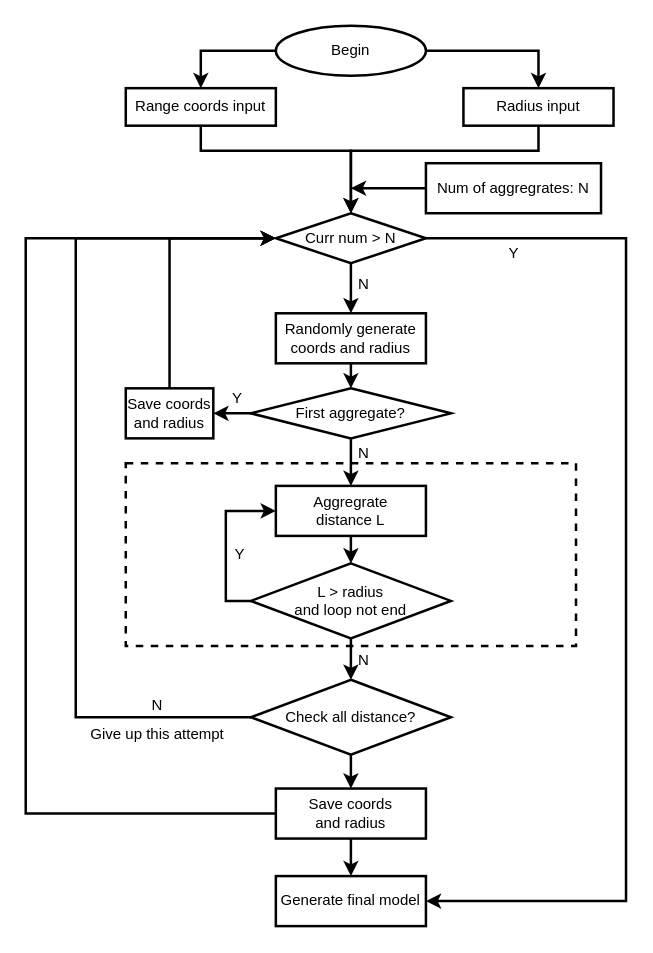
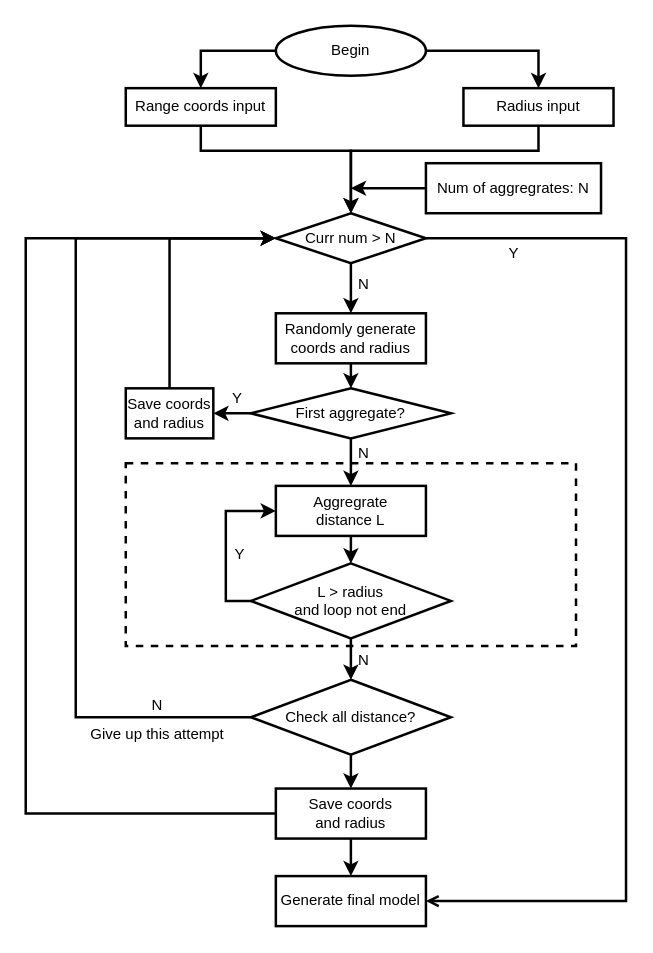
  <mxCell id="0" />
  <mxCell id="1" parent="0" />
  <mxCell id="2" value="N" style="text;html=1;align=center;verticalAlign=middle;resizable=0;points=[];autosize=1;strokeColor=none;fillColor=none;strokeWidth=2;" vertex="1" parent="1"><mxGeometry x="275" y="513" width="30" height="30" as="geometry" /></mxCell>
  <mxCell id="3" value="" style="rounded=0;whiteSpace=wrap;html=1;fillColor=none;strokeWidth=2;dashed=1;" vertex="1" parent="1"><mxGeometry x="100" y="370" width="360" height="146" as="geometry" /></mxCell>
  <mxCell id="4" style="edgeStyle=orthogonalEdgeStyle;rounded=0;orthogonalLoop=1;jettySize=auto;html=1;entryX=0.5;entryY=0;entryDx=0;entryDy=0;exitX=0;exitY=0.5;exitDx=0;exitDy=0;strokeWidth=2;" edge="1" parent="1" source="6" target="7"><mxGeometry relative="1" as="geometry"><Array as="points"><mxPoint x="160" y="40" /></Array></mxGeometry></mxCell>
  <mxCell id="5" style="edgeStyle=orthogonalEdgeStyle;rounded=0;orthogonalLoop=1;jettySize=auto;html=1;exitX=1;exitY=0.5;exitDx=0;exitDy=0;entryX=0.5;entryY=0;entryDx=0;entryDy=0;strokeWidth=2;" edge="1" parent="1" source="6" target="9"><mxGeometry relative="1" as="geometry" /></mxCell>
  <mxCell id="6" value="Begin" style="ellipse;whiteSpace=wrap;html=1;strokeWidth=2;" vertex="1" parent="1"><mxGeometry x="220" y="20" width="120" height="40" as="geometry" /></mxCell>
  <mxCell id="7" value="Range coords input" style="rounded=0;whiteSpace=wrap;html=1;strokeWidth=2;" vertex="1" parent="1"><mxGeometry x="100" y="70" width="120" height="30" as="geometry" /></mxCell>
  <mxCell id="8" style="edgeStyle=orthogonalEdgeStyle;rounded=0;orthogonalLoop=1;jettySize=auto;html=1;exitX=0.5;exitY=1;exitDx=0;exitDy=0;entryX=0.5;entryY=0;entryDx=0;entryDy=0;entryPerimeter=0;strokeWidth=2;" edge="1" parent="1" source="9" target="14"><mxGeometry relative="1" as="geometry"><mxPoint x="280" y="170" as="targetPoint" /><Array as="points"><mxPoint x="400" y="120" /><mxPoint x="281" y="120" /></Array></mxGeometry></mxCell>
  <mxCell id="9" value="Radius input" style="rounded=0;whiteSpace=wrap;html=1;strokeWidth=2;" vertex="1" parent="1"><mxGeometry x="370" y="70" width="120" height="30" as="geometry" /></mxCell>
  <mxCell id="10" style="edgeStyle=orthogonalEdgeStyle;rounded=0;orthogonalLoop=1;jettySize=auto;html=1;strokeWidth=2;" edge="1" parent="1" source="11"><mxGeometry relative="1" as="geometry"><mxPoint x="280" y="150" as="targetPoint" /></mxGeometry></mxCell>
  <mxCell id="11" value="Num of aggregrates: N" style="rounded=0;whiteSpace=wrap;html=1;strokeWidth=2;" vertex="1" parent="1"><mxGeometry x="340" y="130" width="140" height="40" as="geometry" /></mxCell>
  <mxCell id="12" style="edgeStyle=orthogonalEdgeStyle;rounded=0;orthogonalLoop=1;jettySize=auto;html=1;exitX=0.5;exitY=1;exitDx=0;exitDy=0;exitPerimeter=0;entryX=0.5;entryY=0;entryDx=0;entryDy=0;strokeWidth=2;" edge="1" parent="1" source="14" target="15"><mxGeometry relative="1" as="geometry" /></mxCell>
- <mxCell id="13" style="edgeStyle=orthogonalEdgeStyle;rounded=0;orthogonalLoop=1;jettySize=auto;html=1;entryX=1;entryY=0.5;entryDx=0;entryDy=0;exitX=1;exitY=0.5;exitDx=0;exitDy=0;exitPerimeter=0;strokeWidth=2;" edge="1" parent="1" source="14" target="29"><mxGeometry relative="1" as="geometry"><Array as="points"><mxPoint x="500" y="190" /><mxPoint x="500" y="720" /></Array></mxGeometry></mxCell>
+ <mxCell id="13" style="edgeStyle=orthogonalEdgeStyle;rounded=0;orthogonalLoop=1;jettySize=auto;html=1;entryX=1;entryY=0.5;entryDx=0;entryDy=0;exitX=1;exitY=0.5;exitDx=0;exitDy=0;exitPerimeter=0;strokeWidth=2;endArrow=open;" edge="1" parent="1" source="14" target="29"><mxGeometry relative="1" as="geometry"><Array as="points"><mxPoint x="500" y="190" /><mxPoint x="500" y="720" /></Array></mxGeometry></mxCell>
  <mxCell id="14" value="Curr num &amp;gt; N" style="strokeWidth=2;html=1;shape=mxgraph.flowchart.decision;whiteSpace=wrap;" vertex="1" parent="1"><mxGeometry x="220" y="170" width="120" height="40" as="geometry" /></mxCell>
  <mxCell id="15" value="Randomly generate coords and radius" style="rounded=0;whiteSpace=wrap;html=1;strokeWidth=2;" vertex="1" parent="1"><mxGeometry x="220" y="250" width="120" height="40" as="geometry" /></mxCell>
  <mxCell id="16" style="edgeStyle=orthogonalEdgeStyle;rounded=0;orthogonalLoop=1;jettySize=auto;html=1;exitX=0.5;exitY=1;exitDx=0;exitDy=0;exitPerimeter=0;entryX=0.5;entryY=0;entryDx=0;entryDy=0;strokeWidth=2;" edge="1" parent="1" source="18" target="19"><mxGeometry relative="1" as="geometry" /></mxCell>
  <mxCell id="17" value="" style="edgeStyle=orthogonalEdgeStyle;rounded=0;orthogonalLoop=1;jettySize=auto;html=1;strokeWidth=2;" edge="1" parent="1" source="18" target="24"><mxGeometry relative="1" as="geometry" /></mxCell>
  <mxCell id="18" value="First aggregate?" style="strokeWidth=2;html=1;shape=mxgraph.flowchart.decision;whiteSpace=wrap;" vertex="1" parent="1"><mxGeometry x="200" y="310" width="160" height="40" as="geometry" /></mxCell>
  <mxCell id="19" value="Aggregrate&lt;br&gt;distance L" style="rounded=0;whiteSpace=wrap;html=1;strokeWidth=2;" vertex="1" parent="1"><mxGeometry x="220" y="388" width="120" height="40" as="geometry" /></mxCell>
  <mxCell id="20" value="" style="edgeStyle=orthogonalEdgeStyle;rounded=0;orthogonalLoop=1;jettySize=auto;html=1;entryX=0.5;entryY=0;entryDx=0;entryDy=0;entryPerimeter=0;strokeWidth=2;" edge="1" parent="1" source="22" target="26"><mxGeometry relative="1" as="geometry"><mxPoint x="340" y="540" as="targetPoint" /></mxGeometry></mxCell>
  <mxCell id="21" style="edgeStyle=orthogonalEdgeStyle;rounded=0;orthogonalLoop=1;jettySize=auto;html=1;exitX=0;exitY=0.5;exitDx=0;exitDy=0;exitPerimeter=0;entryX=0;entryY=0.5;entryDx=0;entryDy=0;strokeWidth=2;" edge="1" parent="1" source="22" target="19"><mxGeometry relative="1" as="geometry" /></mxCell>
  <mxCell id="22" value="L &amp;gt; radius &lt;br&gt;and loop not end" style="strokeWidth=2;html=1;shape=mxgraph.flowchart.decision;whiteSpace=wrap;" vertex="1" parent="1"><mxGeometry x="200" y="450" width="160" height="60" as="geometry" /></mxCell>
  <mxCell id="23" style="edgeStyle=orthogonalEdgeStyle;rounded=0;orthogonalLoop=1;jettySize=auto;html=1;exitX=0.5;exitY=1;exitDx=0;exitDy=0;strokeWidth=2;" edge="1" parent="1" source="11" target="11"><mxGeometry relative="1" as="geometry" /></mxCell>
  <mxCell id="24" value="Save coords &lt;br&gt;and radius" style="rounded=0;whiteSpace=wrap;html=1;strokeWidth=2;" vertex="1" parent="1"><mxGeometry x="100" y="310" width="70" height="40" as="geometry" /></mxCell>
  <mxCell id="25" value="" style="edgeStyle=orthogonalEdgeStyle;rounded=0;orthogonalLoop=1;jettySize=auto;html=1;strokeWidth=2;" edge="1" parent="1" source="26" target="28"><mxGeometry relative="1" as="geometry" /></mxCell>
  <mxCell id="26" value="Check all distance?" style="strokeWidth=2;html=1;shape=mxgraph.flowchart.decision;whiteSpace=wrap;" vertex="1" parent="1"><mxGeometry x="200" y="543" width="160" height="60" as="geometry" /></mxCell>
  <mxCell id="27" value="" style="edgeStyle=orthogonalEdgeStyle;rounded=0;orthogonalLoop=1;jettySize=auto;html=1;strokeWidth=2;" edge="1" parent="1" source="28" target="29"><mxGeometry relative="1" as="geometry" /></mxCell>
  <mxCell id="28" value="Save coords &lt;br&gt;and radius" style="rounded=0;whiteSpace=wrap;html=1;strokeWidth=2;" vertex="1" parent="1"><mxGeometry x="220" y="630" width="120" height="40" as="geometry" /></mxCell>
  <mxCell id="29" value="Generate final model" style="rounded=0;whiteSpace=wrap;html=1;strokeWidth=2;" vertex="1" parent="1"><mxGeometry x="220" y="700" width="120" height="40" as="geometry" /></mxCell>
  <mxCell id="30" style="edgeStyle=orthogonalEdgeStyle;rounded=0;orthogonalLoop=1;jettySize=auto;html=1;entryX=0.5;entryY=0;entryDx=0;entryDy=0;entryPerimeter=0;strokeWidth=2;" edge="1" parent="1" source="7" target="14"><mxGeometry relative="1" as="geometry"><Array as="points"><mxPoint x="160" y="120" /><mxPoint x="280" y="120" /></Array></mxGeometry></mxCell>
  <mxCell id="31" value="N" style="text;html=1;align=center;verticalAlign=middle;resizable=0;points=[];autosize=1;strokeColor=none;fillColor=none;strokeWidth=2;" vertex="1" parent="1"><mxGeometry x="275" y="212" width="30" height="30" as="geometry" /></mxCell>
  <mxCell id="32" style="edgeStyle=orthogonalEdgeStyle;rounded=0;orthogonalLoop=1;jettySize=auto;html=1;exitX=0.5;exitY=1;exitDx=0;exitDy=0;entryX=0.5;entryY=0;entryDx=0;entryDy=0;entryPerimeter=0;strokeWidth=2;" edge="1" parent="1" source="15" target="18"><mxGeometry relative="1" as="geometry" /></mxCell>
  <mxCell id="33" style="edgeStyle=orthogonalEdgeStyle;rounded=0;orthogonalLoop=1;jettySize=auto;html=1;exitX=0.5;exitY=1;exitDx=0;exitDy=0;entryX=0.5;entryY=0;entryDx=0;entryDy=0;entryPerimeter=0;strokeWidth=2;" edge="1" parent="1" source="19" target="22"><mxGeometry relative="1" as="geometry" /></mxCell>
  <mxCell id="34" style="edgeStyle=orthogonalEdgeStyle;rounded=0;orthogonalLoop=1;jettySize=auto;html=1;exitX=0.5;exitY=1;exitDx=0;exitDy=0;exitPerimeter=0;strokeWidth=2;" edge="1" parent="1" source="22" target="22"><mxGeometry relative="1" as="geometry" /></mxCell>
  <mxCell id="35" style="edgeStyle=orthogonalEdgeStyle;rounded=0;orthogonalLoop=1;jettySize=auto;html=1;exitX=0.5;exitY=0;exitDx=0;exitDy=0;entryX=0;entryY=0.5;entryDx=0;entryDy=0;entryPerimeter=0;strokeWidth=2;" edge="1" parent="1" source="24" target="14"><mxGeometry relative="1" as="geometry" /></mxCell>
  <mxCell id="36" style="edgeStyle=orthogonalEdgeStyle;rounded=0;orthogonalLoop=1;jettySize=auto;html=1;entryX=0;entryY=0.5;entryDx=0;entryDy=0;entryPerimeter=0;strokeWidth=2;" edge="1" parent="1" source="26" target="14"><mxGeometry relative="1" as="geometry"><Array as="points"><mxPoint x="60" y="573" /><mxPoint x="60" y="190" /></Array></mxGeometry></mxCell>
  <mxCell id="37" style="edgeStyle=orthogonalEdgeStyle;rounded=0;orthogonalLoop=1;jettySize=auto;html=1;entryX=0;entryY=0.5;entryDx=0;entryDy=0;entryPerimeter=0;strokeWidth=2;" edge="1" parent="1" source="28" target="14"><mxGeometry relative="1" as="geometry"><Array as="points"><mxPoint x="20" y="650" /><mxPoint x="20" y="190" /></Array></mxGeometry></mxCell>
  <mxCell id="38" value="Y" style="text;html=1;align=center;verticalAlign=middle;resizable=0;points=[];autosize=1;strokeColor=none;fillColor=none;strokeWidth=2;" vertex="1" parent="1"><mxGeometry x="174" y="303" width="30" height="30" as="geometry" /></mxCell>
  <mxCell id="39" value="Y" style="text;html=1;align=center;verticalAlign=middle;resizable=0;points=[];autosize=1;strokeColor=none;fillColor=none;strokeWidth=2;" vertex="1" parent="1"><mxGeometry x="176" y="428" width="30" height="30" as="geometry" /></mxCell>
  <mxCell id="40" value="N" style="text;html=1;align=center;verticalAlign=middle;resizable=0;points=[];autosize=1;strokeColor=none;fillColor=none;strokeWidth=2;" vertex="1" parent="1"><mxGeometry x="275" y="347" width="30" height="30" as="geometry" /></mxCell>
  <mxCell id="41" value="N" style="text;html=1;align=center;verticalAlign=middle;resizable=0;points=[];autosize=1;strokeColor=none;fillColor=none;strokeWidth=2;" vertex="1" parent="1"><mxGeometry x="110" y="549" width="30" height="30" as="geometry" /></mxCell>
  <mxCell id="42" value="Give up this attempt" style="text;html=1;align=center;verticalAlign=middle;resizable=0;points=[];autosize=1;strokeColor=none;fillColor=none;strokeWidth=2;" vertex="1" parent="1"><mxGeometry x="60" y="572" width="130" height="30" as="geometry" /></mxCell>
  <mxCell id="43" value="Y" style="text;html=1;align=center;verticalAlign=middle;resizable=0;points=[];autosize=1;strokeColor=none;fillColor=none;strokeWidth=2;" vertex="1" parent="1"><mxGeometry x="395" y="187" width="30" height="30" as="geometry" /></mxCell>
